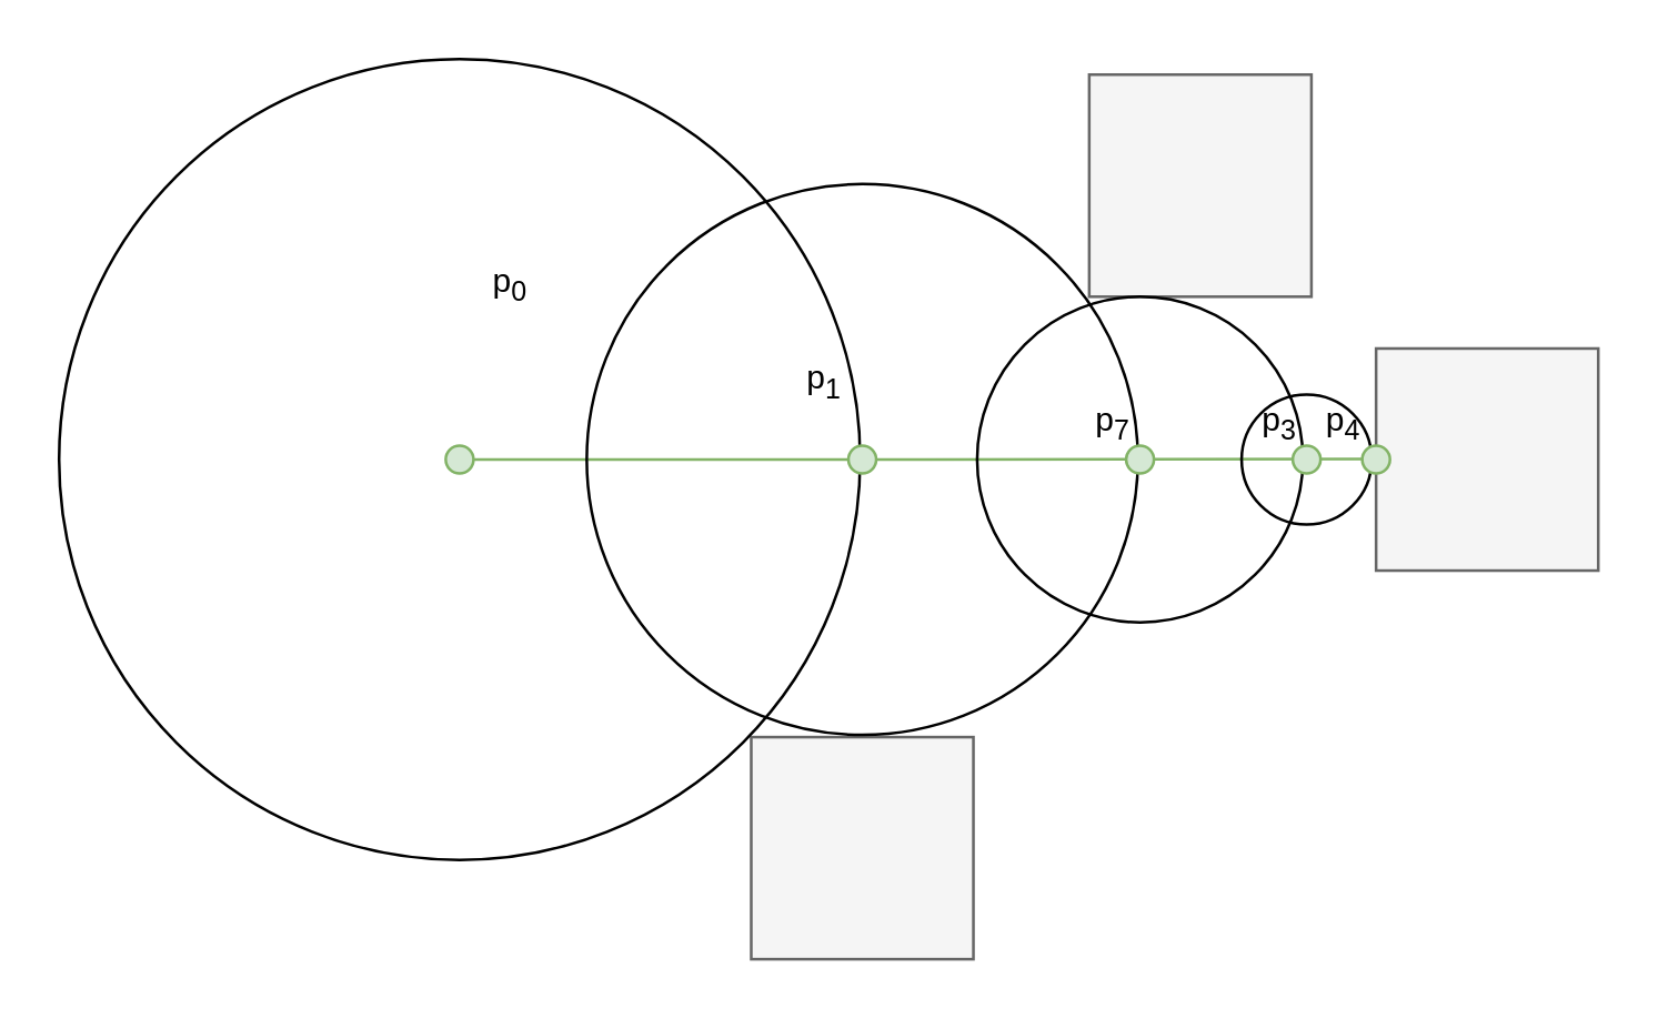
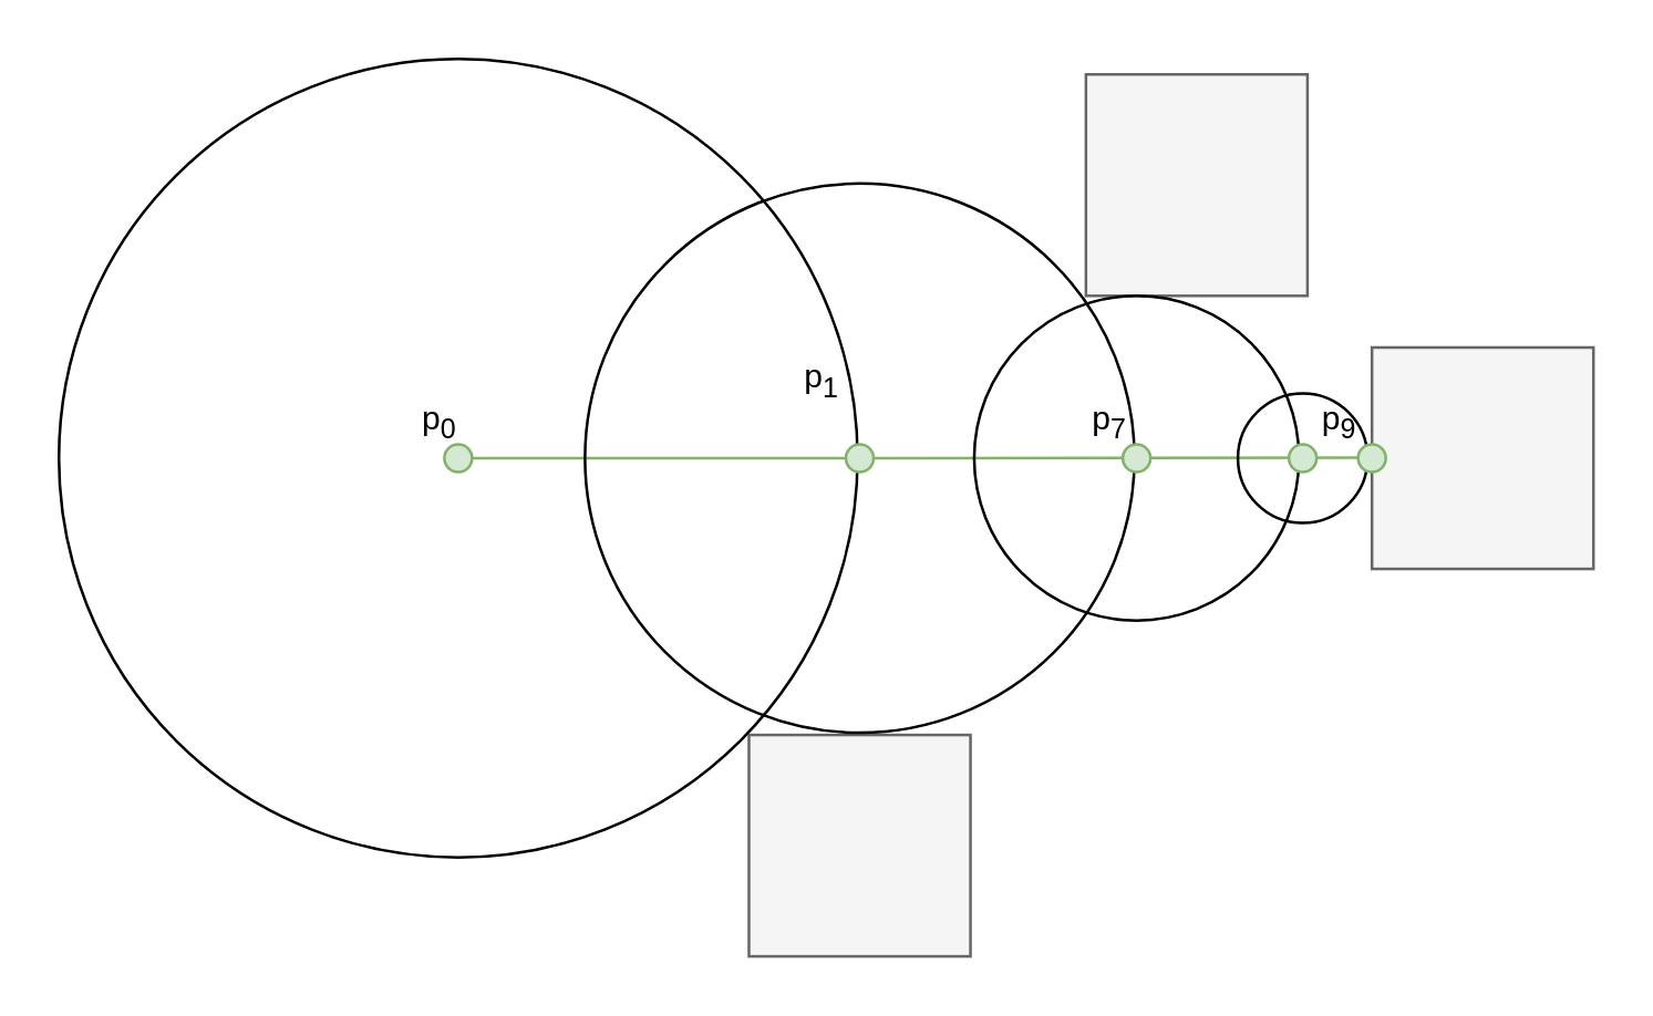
  <mxCell id="0" />
  <mxCell id="1" parent="0" />
  <mxCell id="2" value="" style="whiteSpace=wrap;html=1;aspect=fixed;fillColor=#f5f5f5;strokeColor=#666666;fontColor=#333333;" vertex="1" parent="1"><mxGeometry x="270" y="265" width="80" height="80" as="geometry" /></mxCell>
  <mxCell id="3" value="" style="whiteSpace=wrap;html=1;aspect=fixed;fillColor=#f5f5f5;strokeColor=#666666;fontColor=#333333;" vertex="1" parent="1"><mxGeometry x="495" y="125.01" width="80" height="80" as="geometry" /></mxCell>
  <mxCell id="4" value="" style="whiteSpace=wrap;html=1;aspect=fixed;fillColor=#f5f5f5;strokeColor=#666666;fontColor=#333333;" vertex="1" parent="1"><mxGeometry x="391.71" y="26.35" width="80" height="80" as="geometry" /></mxCell>
  <mxCell id="5" value="" style="endArrow=none;html=1;rounded=0;edgeStyle=orthogonalEdgeStyle;fillColor=#d5e8d4;strokeColor=#82b366;" edge="1" parent="1" source="10"><mxGeometry width="50" height="50" relative="1" as="geometry"><mxPoint x="295" y="164.83" as="sourcePoint" /><mxPoint x="495" y="164.83" as="targetPoint" /></mxGeometry></mxCell>
  <mxCell id="6" value="" style="ellipse;whiteSpace=wrap;html=1;aspect=fixed;fillColor=none;" vertex="1" parent="1"><mxGeometry x="20.78" y="20.78" width="288.44" height="288.44" as="geometry" /></mxCell>
  <mxCell id="7" value="" style="ellipse;whiteSpace=wrap;html=1;aspect=fixed;fillColor=none;" vertex="1" parent="1"><mxGeometry x="210.78" y="65.78" width="198.44" height="198.44" as="geometry" /></mxCell>
  <mxCell id="8" value="" style="ellipse;whiteSpace=wrap;html=1;aspect=fixed;fillColor=none;" vertex="1" parent="1"><mxGeometry x="351.35" y="106.35" width="117.3" height="117.3" as="geometry" /></mxCell>
  <mxCell id="9" value="" style="ellipse;whiteSpace=wrap;html=1;aspect=fixed;fillColor=none;" vertex="1" parent="1"><mxGeometry x="446.58" y="141.59" width="46.83" height="46.83" as="geometry" /></mxCell>
  <mxCell id="10" value="" style="ellipse;whiteSpace=wrap;html=1;aspect=fixed;fillColor=#d5e8d4;strokeColor=#82b366;" vertex="1" parent="1"><mxGeometry x="160" y="160" width="10" height="10" as="geometry" /></mxCell>
  <mxCell id="11" value="" style="ellipse;whiteSpace=wrap;html=1;aspect=fixed;fillColor=#d5e8d4;strokeColor=#82b366;" vertex="1" parent="1"><mxGeometry x="305" y="160" width="10" height="10" as="geometry" /></mxCell>
  <mxCell id="12" value="" style="ellipse;whiteSpace=wrap;html=1;aspect=fixed;fillColor=#d5e8d4;strokeColor=#82b366;" vertex="1" parent="1"><mxGeometry x="405" y="160" width="10" height="10" as="geometry" /></mxCell>
  <mxCell id="13" value="" style="ellipse;whiteSpace=wrap;html=1;aspect=fixed;fillColor=#d5e8d4;strokeColor=#82b366;" vertex="1" parent="1"><mxGeometry x="465" y="160" width="10" height="10" as="geometry" /></mxCell>
  <mxCell id="14" value="" style="ellipse;whiteSpace=wrap;html=1;aspect=fixed;fillColor=#d5e8d4;strokeColor=#82b366;" vertex="1" parent="1"><mxGeometry x="490" y="160" width="10" height="10" as="geometry" /></mxCell>
- <mxCell id="15" value="p&lt;sub&gt;0&lt;/sub&gt;" style="text;html=1;strokeColor=none;fillColor=none;align=center;verticalAlign=middle;whiteSpace=wrap;rounded=0;" vertex="1" parent="1"><mxGeometry x="175" y="94" width="16.58" height="16" as="geometry" /></mxCell>
+ <mxCell id="15" value="p&lt;sub&gt;0&lt;/sub&gt;" style="text;html=1;strokeColor=none;fillColor=none;align=center;verticalAlign=middle;whiteSpace=wrap;rounded=0;" vertex="1" parent="1"><mxGeometry x="150" y="144" width="16.58" height="16" as="geometry" /></mxCell>
  <mxCell id="16" value="p&lt;sub&gt;1&lt;/sub&gt;" style="text;html=1;strokeColor=none;fillColor=none;align=center;verticalAlign=middle;whiteSpace=wrap;rounded=0;" vertex="1" parent="1"><mxGeometry x="287.64" y="129" width="16.58" height="16" as="geometry" /></mxCell>
  <mxCell id="17" value="p&lt;sub&gt;7&lt;/sub&gt;" style="text;html=1;strokeColor=none;fillColor=none;align=center;verticalAlign=middle;whiteSpace=wrap;rounded=0;" vertex="1" parent="1"><mxGeometry x="391.71" y="144" width="16.58" height="16" as="geometry" /></mxCell>
- <mxCell id="18" value="p&lt;sub&gt;3&lt;/sub&gt;" style="text;html=1;strokeColor=none;fillColor=none;align=center;verticalAlign=middle;whiteSpace=wrap;rounded=0;" vertex="1" parent="1"><mxGeometry x="452.07" y="144" width="16.58" height="16" as="geometry" /></mxCell>
- <mxCell id="19" value="p&lt;sub&gt;4&lt;/sub&gt;" style="text;html=1;strokeColor=none;fillColor=none;align=center;verticalAlign=middle;whiteSpace=wrap;rounded=0;" vertex="1" parent="1"><mxGeometry x="475" y="144" width="16.58" height="16" as="geometry" /></mxCell>
+ <mxCell id="19" value="p&lt;sub&gt;9&lt;/sub&gt;" style="text;html=1;strokeColor=none;fillColor=none;align=center;verticalAlign=middle;whiteSpace=wrap;rounded=0;" vertex="1" parent="1"><mxGeometry x="475" y="144" width="16.58" height="16" as="geometry" /></mxCell>
